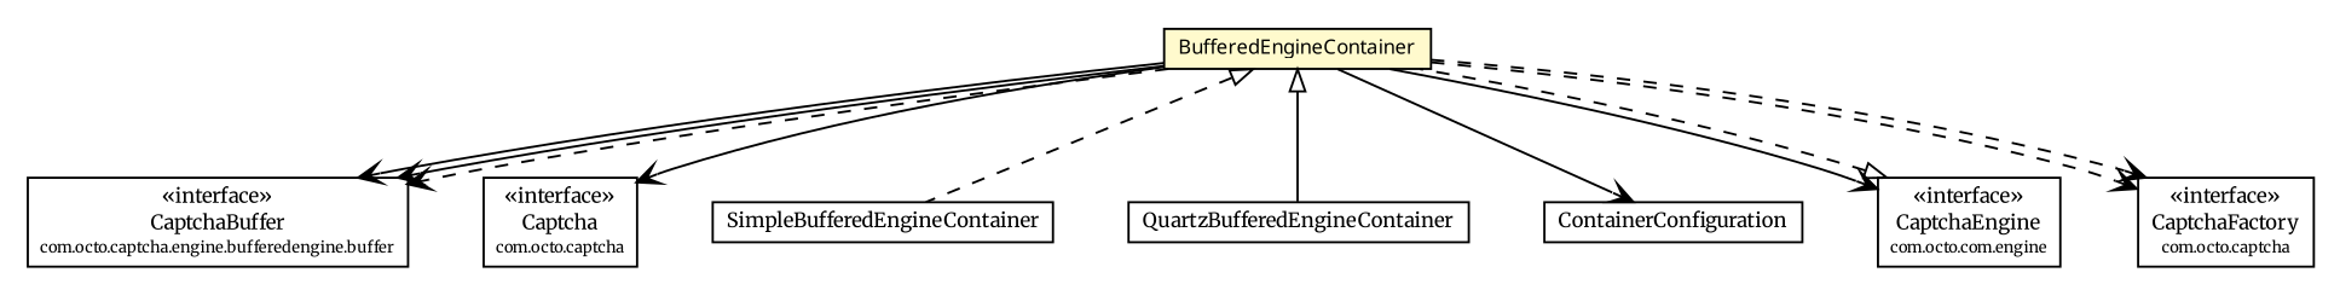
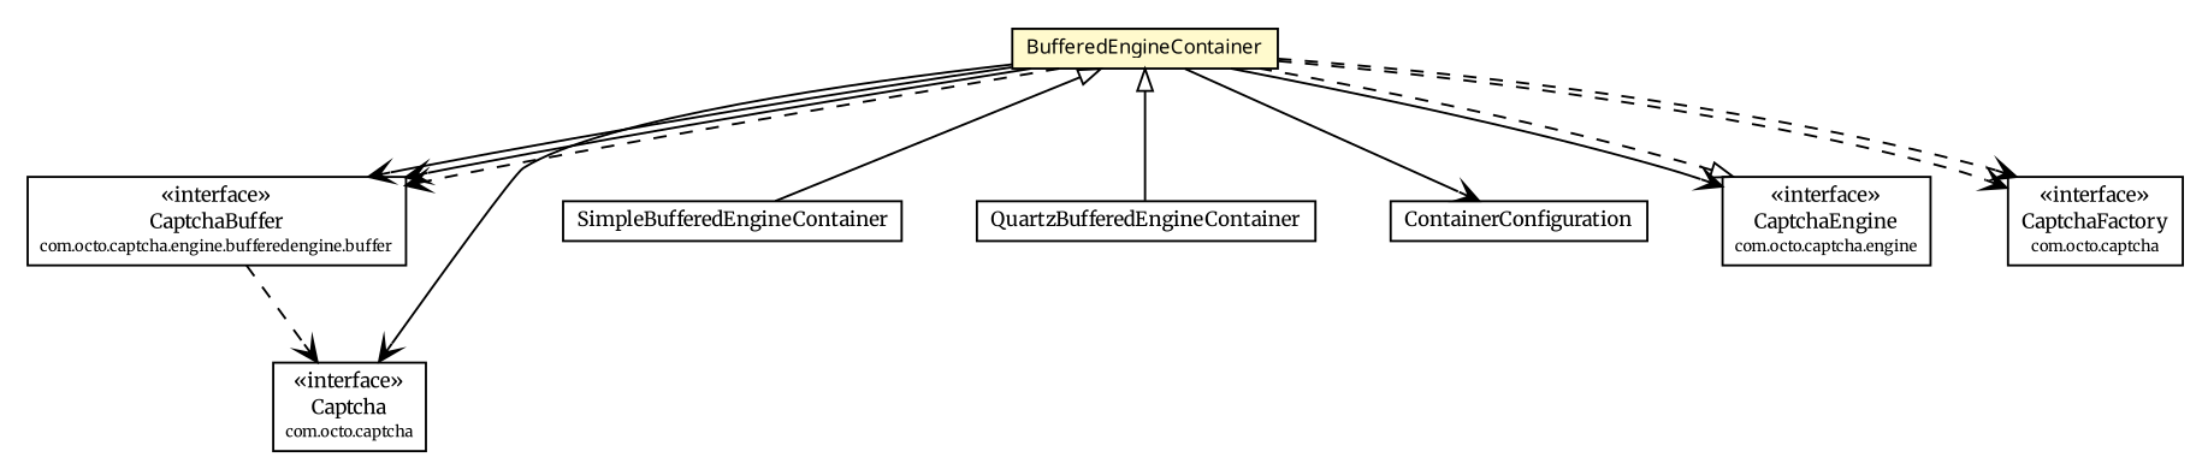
  digraph {
    fontname=Merriweather
    node [fontcolor=black fontname=Merriweather fontsize=9.0 shape=plaintext]
    edge [arrowhead=open color=black fontcolor=black fontname=Merriweather fontsize=10.0 headport=p labelfontname=arial labelfontsize=10 tailport=p]
    n1 [label=<<table border="0" cellborder="1" cellspacing="0" cellpadding="2" port="p" href="./buffer/CaptchaBuffer.html"> 		<tr><td><table border="0" cellspacing="0" cellpadding="1"> 			<tr><td> &laquo;interface&raquo; </td></tr> 			<tr><td> CaptchaBuffer </td></tr> 			<tr><td><font point-size="7.0"> com.octo.captcha.engine.bufferedengine.buffer </font></td></tr> 		</table></td></tr> 		</table>>]
    n2 [label=<<table border="0" cellborder="1" cellspacing="0" cellpadding="2" port="p" href="http://java.sun.com/j2se/1.4.2/docs/api/com/octo/captcha/Captcha.html"> 		<tr><td><table border="0" cellspacing="0" cellpadding="1"> 			<tr><td> &laquo;interface&raquo; </td></tr> 			<tr><td> Captcha </td></tr> 			<tr><td><font point-size="7.0"> com.octo.captcha </font></td></tr> 		</table></td></tr> 		</table>>]
    n3 [label=<<table border="0" cellborder="1" cellspacing="0" cellpadding="2" port="p" href="./SimpleBufferedEngineContainer.html"> 		<tr><td><table border="0" cellspacing="0" cellpadding="1"> 			<tr><td> SimpleBufferedEngineContainer </td></tr> 		</table></td></tr> 		</table>>]
    n4 [label=<<table border="0" cellborder="1" cellspacing="0" cellpadding="2" port="p" href="./QuartzBufferedEngineContainer.html"> 		<tr><td><table border="0" cellspacing="0" cellpadding="1"> 			<tr><td> QuartzBufferedEngineContainer </td></tr> 		</table></td></tr> 		</table>>]
    n5 [label=<<table border="0" cellborder="1" cellspacing="0" cellpadding="2" port="p" href="./ContainerConfiguration.html"> 		<tr><td><table border="0" cellspacing="0" cellpadding="1"> 			<tr><td> ContainerConfiguration </td></tr> 		</table></td></tr> 		</table>>]
    n6 [label=<<table border="0" cellborder="1" cellspacing="0" cellpadding="2" port="p" bgcolor="lemonChiffon" href="./BufferedEngineContainer.html"> 		<tr><td><table border="0" cellspacing="0" cellpadding="1"> 			<tr><td><font face="ariali"> BufferedEngineContainer </font></td></tr> 		</table></td></tr> 		</table>>]
-   n7 [label=<<table border="0" cellborder="1" cellspacing="0" cellpadding="2" port="p" href="http://java.sun.com/j2se/1.4.2/docs/api/com/octo/captcha/engine/CaptchaEngine.html"> 		<tr><td><table border="0" cellspacing="0" cellpadding="1"> 			<tr><td> &laquo;interface&raquo; </td></tr> 			<tr><td> CaptchaEngine </td></tr> 			<tr><td><font point-size="7.0"> com.octo.com.engine </font></td></tr> 		</table></td></tr> 		</table>>]
+   n7 [label=<<table border="0" cellborder="1" cellspacing="0" cellpadding="2" port="p" href="http://java.sun.com/j2se/1.4.2/docs/api/com/octo/captcha/engine/CaptchaEngine.html"> 		<tr><td><table border="0" cellspacing="0" cellpadding="1"> 			<tr><td> &laquo;interface&raquo; </td></tr> 			<tr><td> CaptchaEngine </td></tr> 			<tr><td><font point-size="7.0"> com.octo.captcha.engine </font></td></tr> 		</table></td></tr> 		</table>>]
    n8 [label=<<table border="0" cellborder="1" cellspacing="0" cellpadding="2" port="p" href="http://java.sun.com/j2se/1.4.2/docs/api/com/octo/captcha/CaptchaFactory.html"> 		<tr><td><table border="0" cellspacing="0" cellpadding="1"> 			<tr><td> &laquo;interface&raquo; </td></tr> 			<tr><td> CaptchaFactory </td></tr> 			<tr><td><font point-size="7.0"> com.octo.captcha </font></td></tr> 		</table></td></tr> 		</table>>]
+   n1 -> n2 [style=dashed]
    n6 -> n1
    n6 -> n1
    n6 -> n1 [style=dashed]
    n6 -> n2 [style=solid]
-   n6 -> n3 [arrowtail=empty dir=back fontsize=10 style=dashed arrowhead="" color="" fontcolor=""]
+   n6 -> n3 [arrowtail=empty dir=back fontsize=10 arrowhead="" color="" fontcolor=""]
    n6 -> n4 [arrowtail=empty dir=back fontsize=10 arrowhead="" color="" fontcolor=""]
    n6 -> n5
    n6 -> n7
    n6 -> n8 [style=dashed]
    n6 -> n8 [style=dashed]
    n7 -> n6 [arrowtail=empty dir=back fontsize=10 style=dashed arrowhead="" color="" fontcolor=""]
  }
